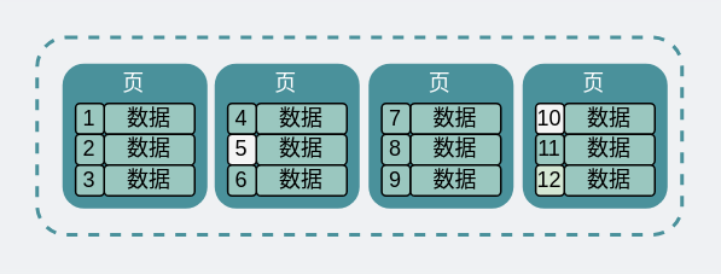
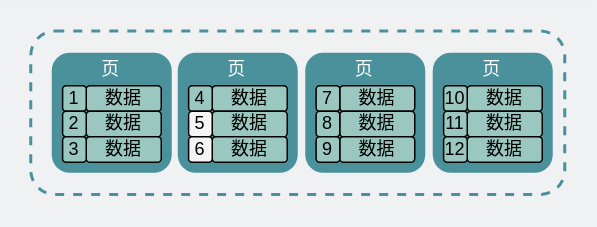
  <mxCell id="0" />
  <mxCell id="1" parent="0" />
  <mxCell id="2" value="" style="rounded=1;whiteSpace=wrap;html=1;fillColor=none;dashed=1;strokeWidth=2;strokeColor=#4A919B;" vertex="1" parent="1"><mxGeometry x="20" y="20" width="356" height="109" as="geometry" /></mxCell>
  <mxCell id="3" value="&lt;font color=&quot;#ffffff&quot;&gt;&lt;span style=&quot;font-size: 16px&quot;&gt;&lt;br&gt;&lt;/span&gt;&lt;/font&gt;" style="whiteSpace=wrap;html=1;aspect=fixed;rounded=1;strokeColor=none;fillColor=#4A919B;" vertex="1" parent="1"><mxGeometry x="34" y="34.5" width="80" height="80" as="geometry" /></mxCell>
  <mxCell id="4" value="数据" style="rounded=1;whiteSpace=wrap;html=1;fillColor=#9AC7BF;strokeColor=default;fontColor=#000000;align=center;" vertex="1" parent="1"><mxGeometry x="57" y="56.5" width="50" height="17" as="geometry" /></mxCell>
  <mxCell id="5" value="&lt;font color=&quot;#ffffff&quot;&gt;页&lt;/font&gt;" style="text;html=1;strokeColor=none;fillColor=none;align=center;verticalAlign=middle;whiteSpace=wrap;rounded=0;dashed=1;fontColor=#535E80;" vertex="1" parent="1"><mxGeometry x="46" y="34.5" width="55" height="22" as="geometry" /></mxCell>
  <mxCell id="6" value="&lt;font&gt;1&lt;/font&gt;" style="rounded=1;whiteSpace=wrap;html=1;fillColor=#9AC7BF;strokeColor=default;fontColor=#000000;" vertex="1" parent="1"><mxGeometry x="41.25" y="56.5" width="15.75" height="17" as="geometry" /></mxCell>
  <mxCell id="7" value="数据" style="rounded=1;whiteSpace=wrap;html=1;fillColor=#9AC7BF;strokeColor=default;fontColor=#000000;align=center;" vertex="1" parent="1"><mxGeometry x="57" y="73.5" width="50" height="17" as="geometry" /></mxCell>
  <mxCell id="8" value="&lt;font&gt;2&lt;/font&gt;" style="rounded=1;whiteSpace=wrap;html=1;fillColor=#9AC7BF;strokeColor=default;fontColor=#000000;" vertex="1" parent="1"><mxGeometry x="41.25" y="73.5" width="15.75" height="17" as="geometry" /></mxCell>
  <mxCell id="9" value="数据" style="rounded=1;whiteSpace=wrap;html=1;fillColor=#9AC7BF;strokeColor=default;fontColor=#000000;align=center;" vertex="1" parent="1"><mxGeometry x="57" y="90.5" width="50" height="17" as="geometry" /></mxCell>
  <mxCell id="10" value="&lt;font&gt;3&lt;/font&gt;" style="rounded=1;whiteSpace=wrap;html=1;fillColor=#9AC7BF;strokeColor=default;fontColor=#000000;" vertex="1" parent="1"><mxGeometry x="41.25" y="90.5" width="15.75" height="17" as="geometry" /></mxCell>
  <mxCell id="11" value="&lt;font color=&quot;#ffffff&quot;&gt;&lt;span style=&quot;font-size: 16px&quot;&gt;&lt;br&gt;&lt;/span&gt;&lt;/font&gt;" style="whiteSpace=wrap;html=1;aspect=fixed;rounded=1;strokeColor=none;fillColor=#4A919B;" vertex="1" parent="1"><mxGeometry x="118" y="34.5" width="80" height="80" as="geometry" /></mxCell>
  <mxCell id="12" value="数据" style="rounded=1;whiteSpace=wrap;html=1;fillColor=#9AC7BF;strokeColor=default;fontColor=#000000;align=center;" vertex="1" parent="1"><mxGeometry x="141" y="56.5" width="50" height="17" as="geometry" /></mxCell>
  <mxCell id="13" value="&lt;font color=&quot;#ffffff&quot;&gt;页&lt;/font&gt;" style="text;html=1;strokeColor=none;fillColor=none;align=center;verticalAlign=middle;whiteSpace=wrap;rounded=0;dashed=1;fontColor=#535E80;" vertex="1" parent="1"><mxGeometry x="130" y="34.5" width="55" height="22" as="geometry" /></mxCell>
  <mxCell id="14" value="&lt;font&gt;4&lt;/font&gt;" style="rounded=1;whiteSpace=wrap;html=1;fillColor=#9AC7BF;strokeColor=default;fontColor=#000000;" vertex="1" parent="1"><mxGeometry x="125.25" y="56.5" width="15.75" height="17" as="geometry" /></mxCell>
  <mxCell id="15" value="数据" style="rounded=1;whiteSpace=wrap;html=1;fillColor=#9AC7BF;strokeColor=default;fontColor=#000000;align=center;" vertex="1" parent="1"><mxGeometry x="141" y="73.5" width="50" height="17" as="geometry" /></mxCell>
  <mxCell id="16" value="&lt;font&gt;5&lt;/font&gt;" style="rounded=1;whiteSpace=wrap;html=1;fillColor=#f5f5f5;strokeColor=default;fontColor=#000000;" vertex="1" parent="1"><mxGeometry x="125.25" y="73.5" width="15.75" height="17" as="geometry" /></mxCell>
  <mxCell id="17" value="数据" style="rounded=1;whiteSpace=wrap;html=1;fillColor=#9AC7BF;strokeColor=default;fontColor=#000000;align=center;" vertex="1" parent="1"><mxGeometry x="141" y="90.5" width="50" height="17" as="geometry" /></mxCell>
- <mxCell id="18" value="&lt;font&gt;6&lt;/font&gt;" style="rounded=1;whiteSpace=wrap;html=1;fillColor=#9AC7BF;strokeColor=default;fontColor=#000000;" vertex="1" parent="1"><mxGeometry x="125.25" y="90.5" width="15.75" height="17" as="geometry" /></mxCell>
+ <mxCell id="18" value="&lt;font&gt;6&lt;/font&gt;" style="rounded=1;whiteSpace=wrap;html=1;fillColor=#f5f5f5;strokeColor=default;fontColor=#000000;" vertex="1" parent="1"><mxGeometry x="125.25" y="90.5" width="15.75" height="17" as="geometry" /></mxCell>
  <mxCell id="19" value="&lt;font color=&quot;#ffffff&quot;&gt;&lt;span style=&quot;font-size: 16px&quot;&gt;&lt;br&gt;&lt;/span&gt;&lt;/font&gt;" style="whiteSpace=wrap;html=1;aspect=fixed;rounded=1;strokeColor=none;fillColor=#4A919B;" vertex="1" parent="1"><mxGeometry x="203" y="34.5" width="80" height="80" as="geometry" /></mxCell>
  <mxCell id="20" value="数据" style="rounded=1;whiteSpace=wrap;html=1;fillColor=#9AC7BF;strokeColor=default;fontColor=#000000;align=center;" vertex="1" parent="1"><mxGeometry x="226" y="56.5" width="50" height="17" as="geometry" /></mxCell>
  <mxCell id="21" value="&lt;font color=&quot;#ffffff&quot;&gt;页&lt;/font&gt;" style="text;html=1;strokeColor=none;fillColor=none;align=center;verticalAlign=middle;whiteSpace=wrap;rounded=0;dashed=1;fontColor=#535E80;" vertex="1" parent="1"><mxGeometry x="215" y="34.5" width="55" height="22" as="geometry" /></mxCell>
  <mxCell id="22" value="&lt;font&gt;7&lt;/font&gt;" style="rounded=1;whiteSpace=wrap;html=1;fillColor=#9AC7BF;strokeColor=default;fontColor=#000000;" vertex="1" parent="1"><mxGeometry x="210.25" y="56.5" width="15.75" height="17" as="geometry" /></mxCell>
  <mxCell id="23" value="数据" style="rounded=1;whiteSpace=wrap;html=1;fillColor=#9AC7BF;strokeColor=default;fontColor=#000000;align=center;" vertex="1" parent="1"><mxGeometry x="226" y="73.5" width="50" height="17" as="geometry" /></mxCell>
  <mxCell id="24" value="&lt;font&gt;8&lt;/font&gt;" style="rounded=1;whiteSpace=wrap;html=1;fillColor=#9AC7BF;strokeColor=default;fontColor=#000000;" vertex="1" parent="1"><mxGeometry x="210.25" y="73.5" width="15.75" height="17" as="geometry" /></mxCell>
  <mxCell id="25" value="数据" style="rounded=1;whiteSpace=wrap;html=1;fillColor=#9AC7BF;strokeColor=default;fontColor=#000000;align=center;" vertex="1" parent="1"><mxGeometry x="226" y="90.5" width="50" height="17" as="geometry" /></mxCell>
  <mxCell id="26" value="&lt;font&gt;9&lt;/font&gt;" style="rounded=1;whiteSpace=wrap;html=1;fillColor=#9AC7BF;strokeColor=default;fontColor=#000000;" vertex="1" parent="1"><mxGeometry x="210.25" y="90.5" width="15.75" height="17" as="geometry" /></mxCell>
  <mxCell id="27" value="&lt;font color=&quot;#ffffff&quot;&gt;&lt;span style=&quot;font-size: 16px&quot;&gt;&lt;br&gt;&lt;/span&gt;&lt;/font&gt;" style="whiteSpace=wrap;html=1;aspect=fixed;rounded=1;strokeColor=none;fillColor=#4A919B;" vertex="1" parent="1"><mxGeometry x="288" y="34.5" width="80" height="80" as="geometry" /></mxCell>
  <mxCell id="28" value="数据" style="rounded=1;whiteSpace=wrap;html=1;fillColor=#9AC7BF;strokeColor=default;fontColor=#000000;align=center;" vertex="1" parent="1"><mxGeometry x="311" y="56.5" width="50" height="17" as="geometry" /></mxCell>
  <mxCell id="29" value="&lt;font color=&quot;#ffffff&quot;&gt;页&lt;/font&gt;" style="text;html=1;strokeColor=none;fillColor=none;align=center;verticalAlign=middle;whiteSpace=wrap;rounded=0;dashed=1;fontColor=#535E80;" vertex="1" parent="1"><mxGeometry x="300" y="34.5" width="55" height="22" as="geometry" /></mxCell>
- <mxCell id="30" value="&lt;font&gt;10&lt;/font&gt;" style="rounded=1;whiteSpace=wrap;html=1;fillColor=#f5f5f5;strokeColor=default;fontColor=#000000;" vertex="1" parent="1"><mxGeometry x="295.25" y="56.5" width="15.75" height="17" as="geometry" /></mxCell>
+ <mxCell id="30" value="&lt;font&gt;10&lt;/font&gt;" style="rounded=1;whiteSpace=wrap;html=1;fillColor=#9AC7BF;strokeColor=default;fontColor=#000000;" vertex="1" parent="1"><mxGeometry x="295.25" y="56.5" width="15.75" height="17" as="geometry" /></mxCell>
  <mxCell id="31" value="数据" style="rounded=1;whiteSpace=wrap;html=1;fillColor=#9AC7BF;strokeColor=default;fontColor=#000000;align=center;" vertex="1" parent="1"><mxGeometry x="311" y="73.5" width="50" height="17" as="geometry" /></mxCell>
  <mxCell id="32" value="&lt;font&gt;11&lt;/font&gt;" style="rounded=1;whiteSpace=wrap;html=1;fillColor=#9AC7BF;strokeColor=default;fontColor=#000000;" vertex="1" parent="1"><mxGeometry x="295.25" y="73.5" width="15.75" height="17" as="geometry" /></mxCell>
  <mxCell id="33" value="数据" style="rounded=1;whiteSpace=wrap;html=1;fillColor=#9AC7BF;strokeColor=default;fontColor=#000000;align=center;" vertex="1" parent="1"><mxGeometry x="311" y="90.5" width="50" height="17" as="geometry" /></mxCell>
- <mxCell id="34" value="&lt;font&gt;12&lt;/font&gt;" style="rounded=1;whiteSpace=wrap;html=1;fillColor=#d5e8d4;strokeColor=default;fontColor=#000000;" vertex="1" parent="1"><mxGeometry x="295.25" y="90.5" width="15.75" height="17" as="geometry" /></mxCell>
+ <mxCell id="34" value="&lt;font&gt;12&lt;/font&gt;" style="rounded=1;whiteSpace=wrap;html=1;fillColor=#9AC7BF;strokeColor=default;fontColor=#000000;" vertex="1" parent="1"><mxGeometry x="295.25" y="90.5" width="15.75" height="17" as="geometry" /></mxCell>
